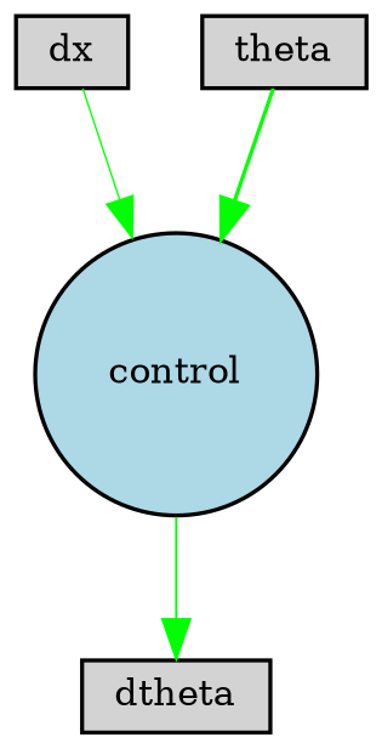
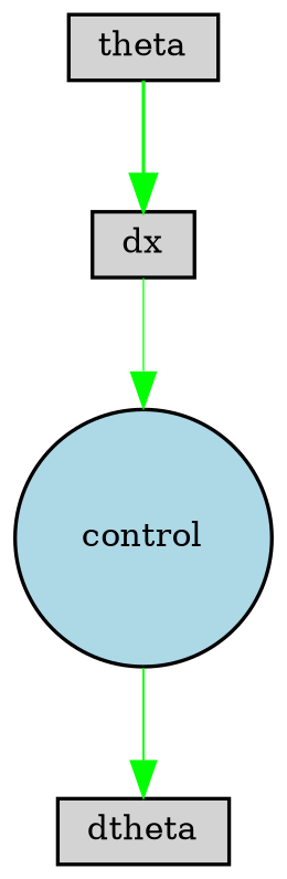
  digraph {
    node [fillcolor=lightgray fontsize=9 shape=box style=filled]
    edge [color=green style=solid]
    dx [height=0.2 width=0.2]
    control [fillcolor=lightblue height=0.2 shape=circle width=0.2]
    dtheta [height=0.2 width=0.2]
    theta [height=0.2 width=0.2]
    dx -> control [penwidth=0.3917897210971494]
    control -> dtheta [penwidth=0.5351596411421734]
-   theta -> control [penwidth=0.9373919362843306]
+   theta -> dx [penwidth=0.9373919362843306]
  }
